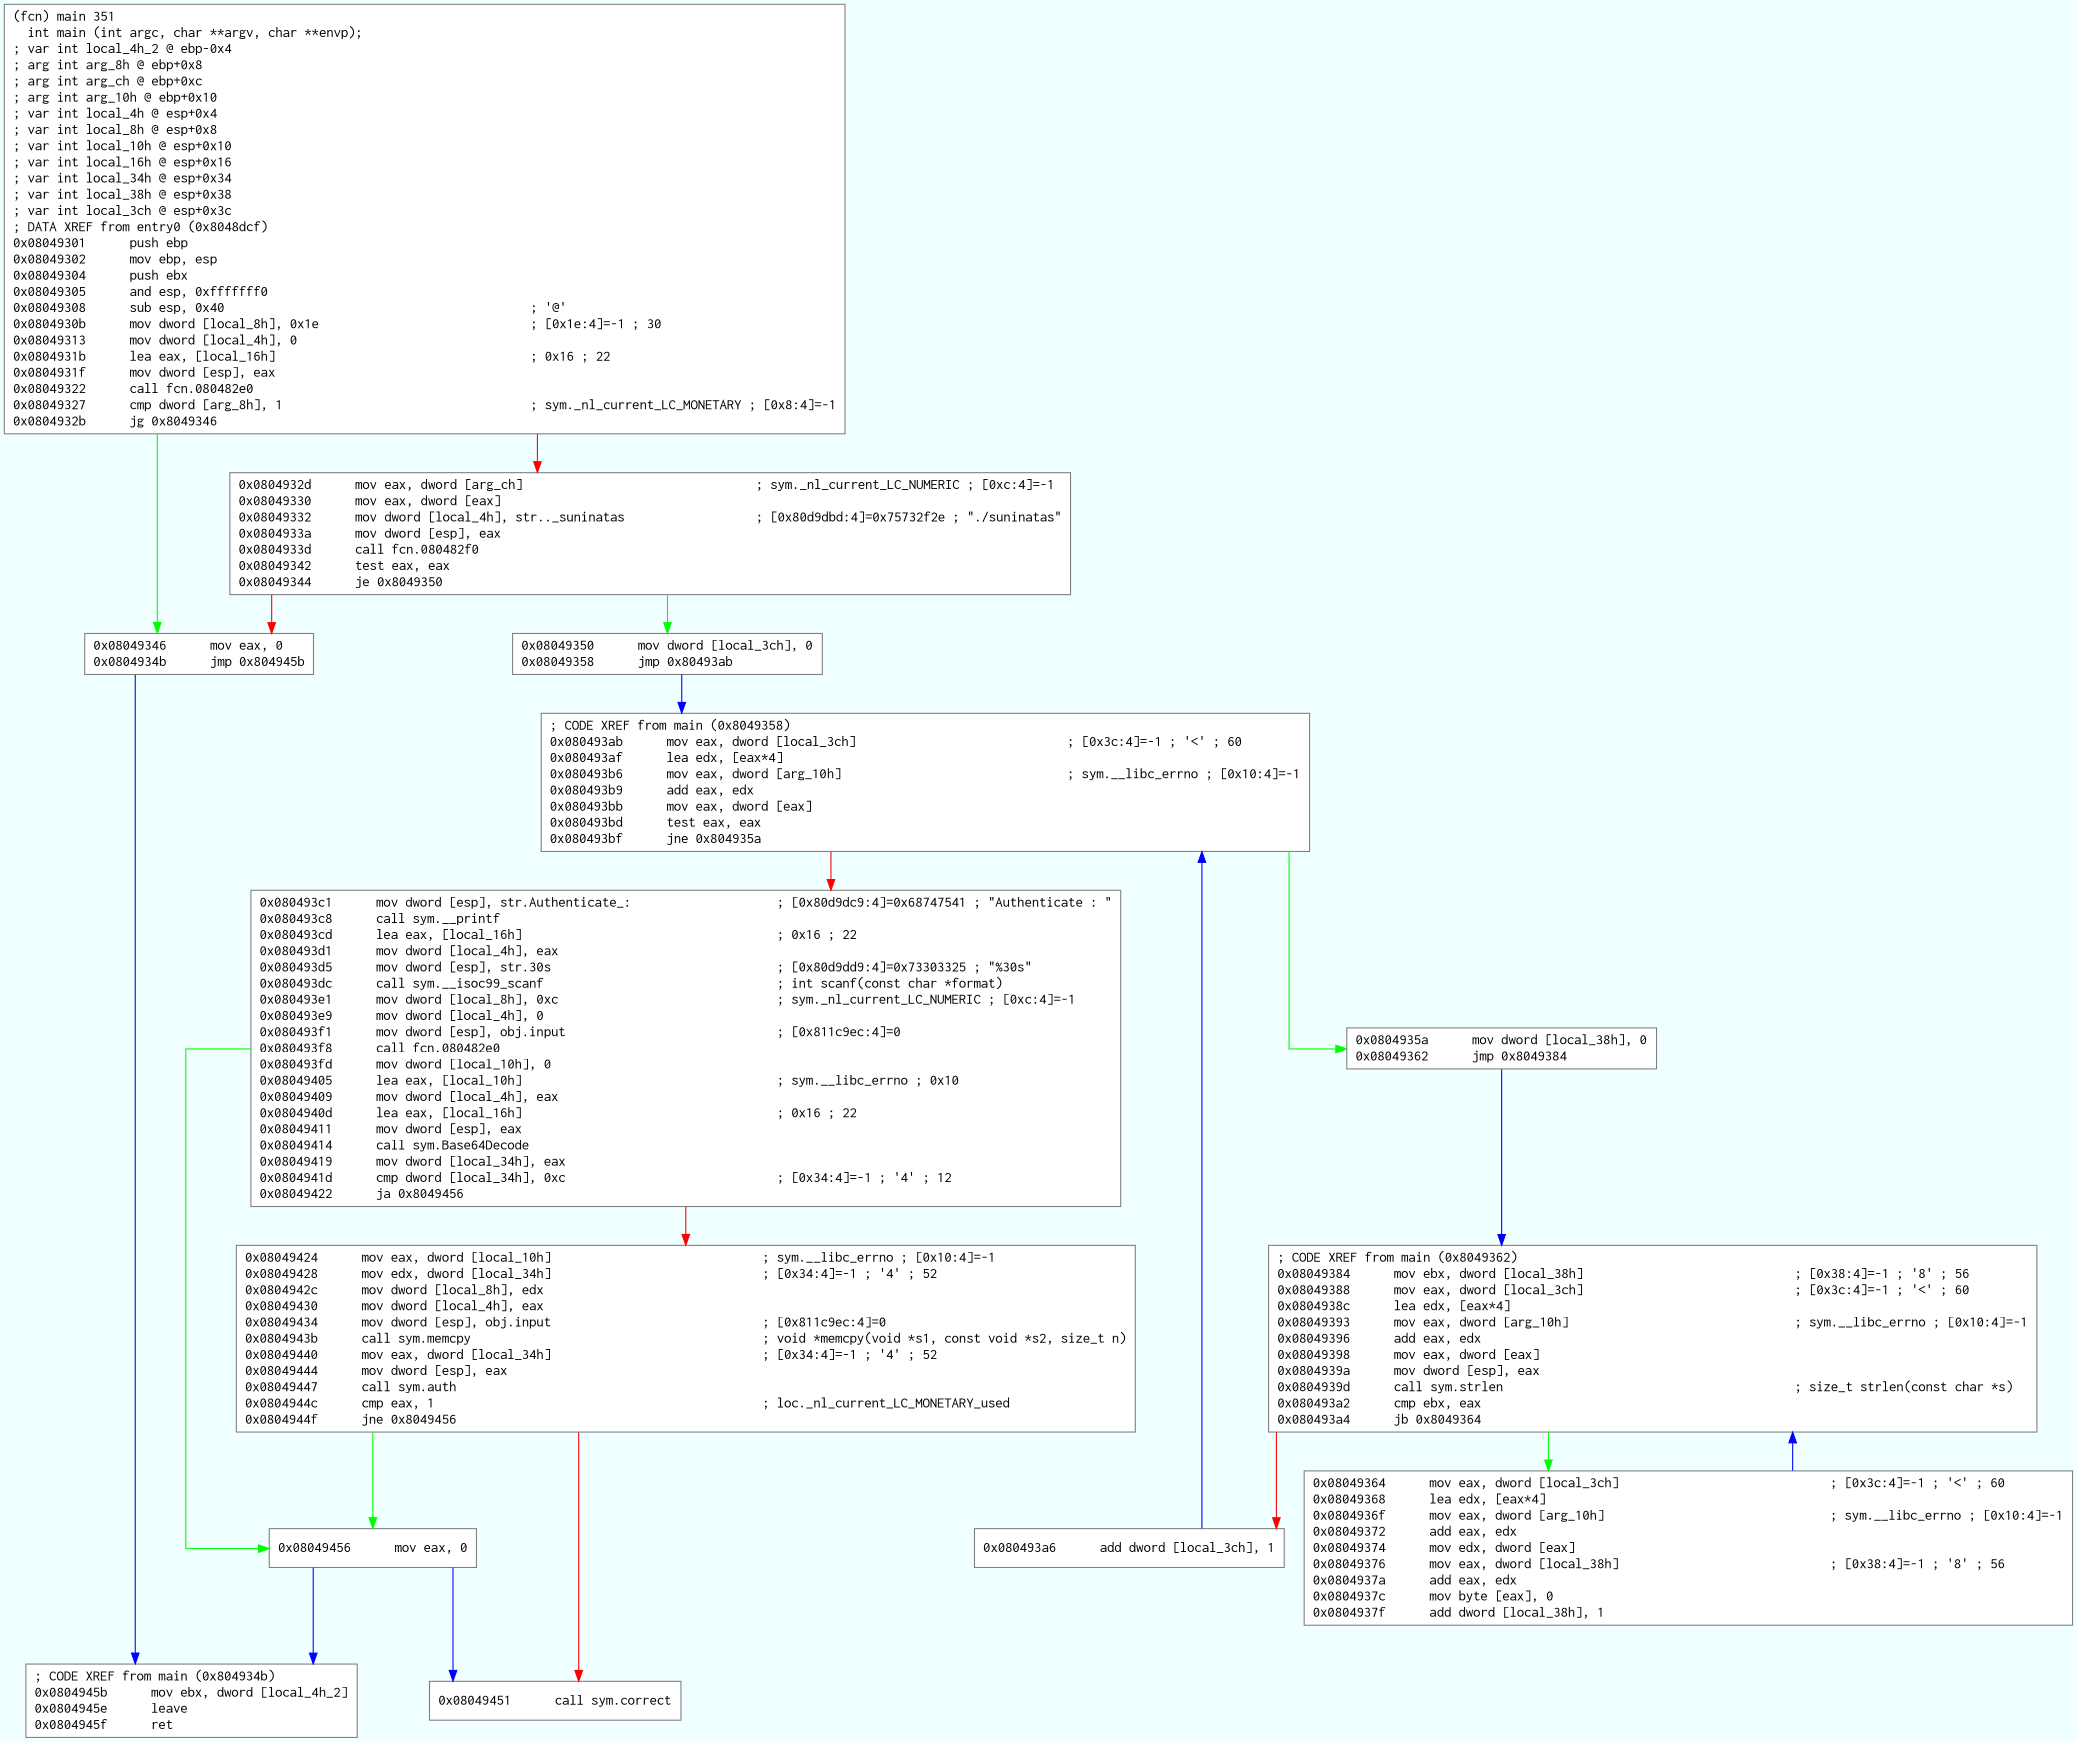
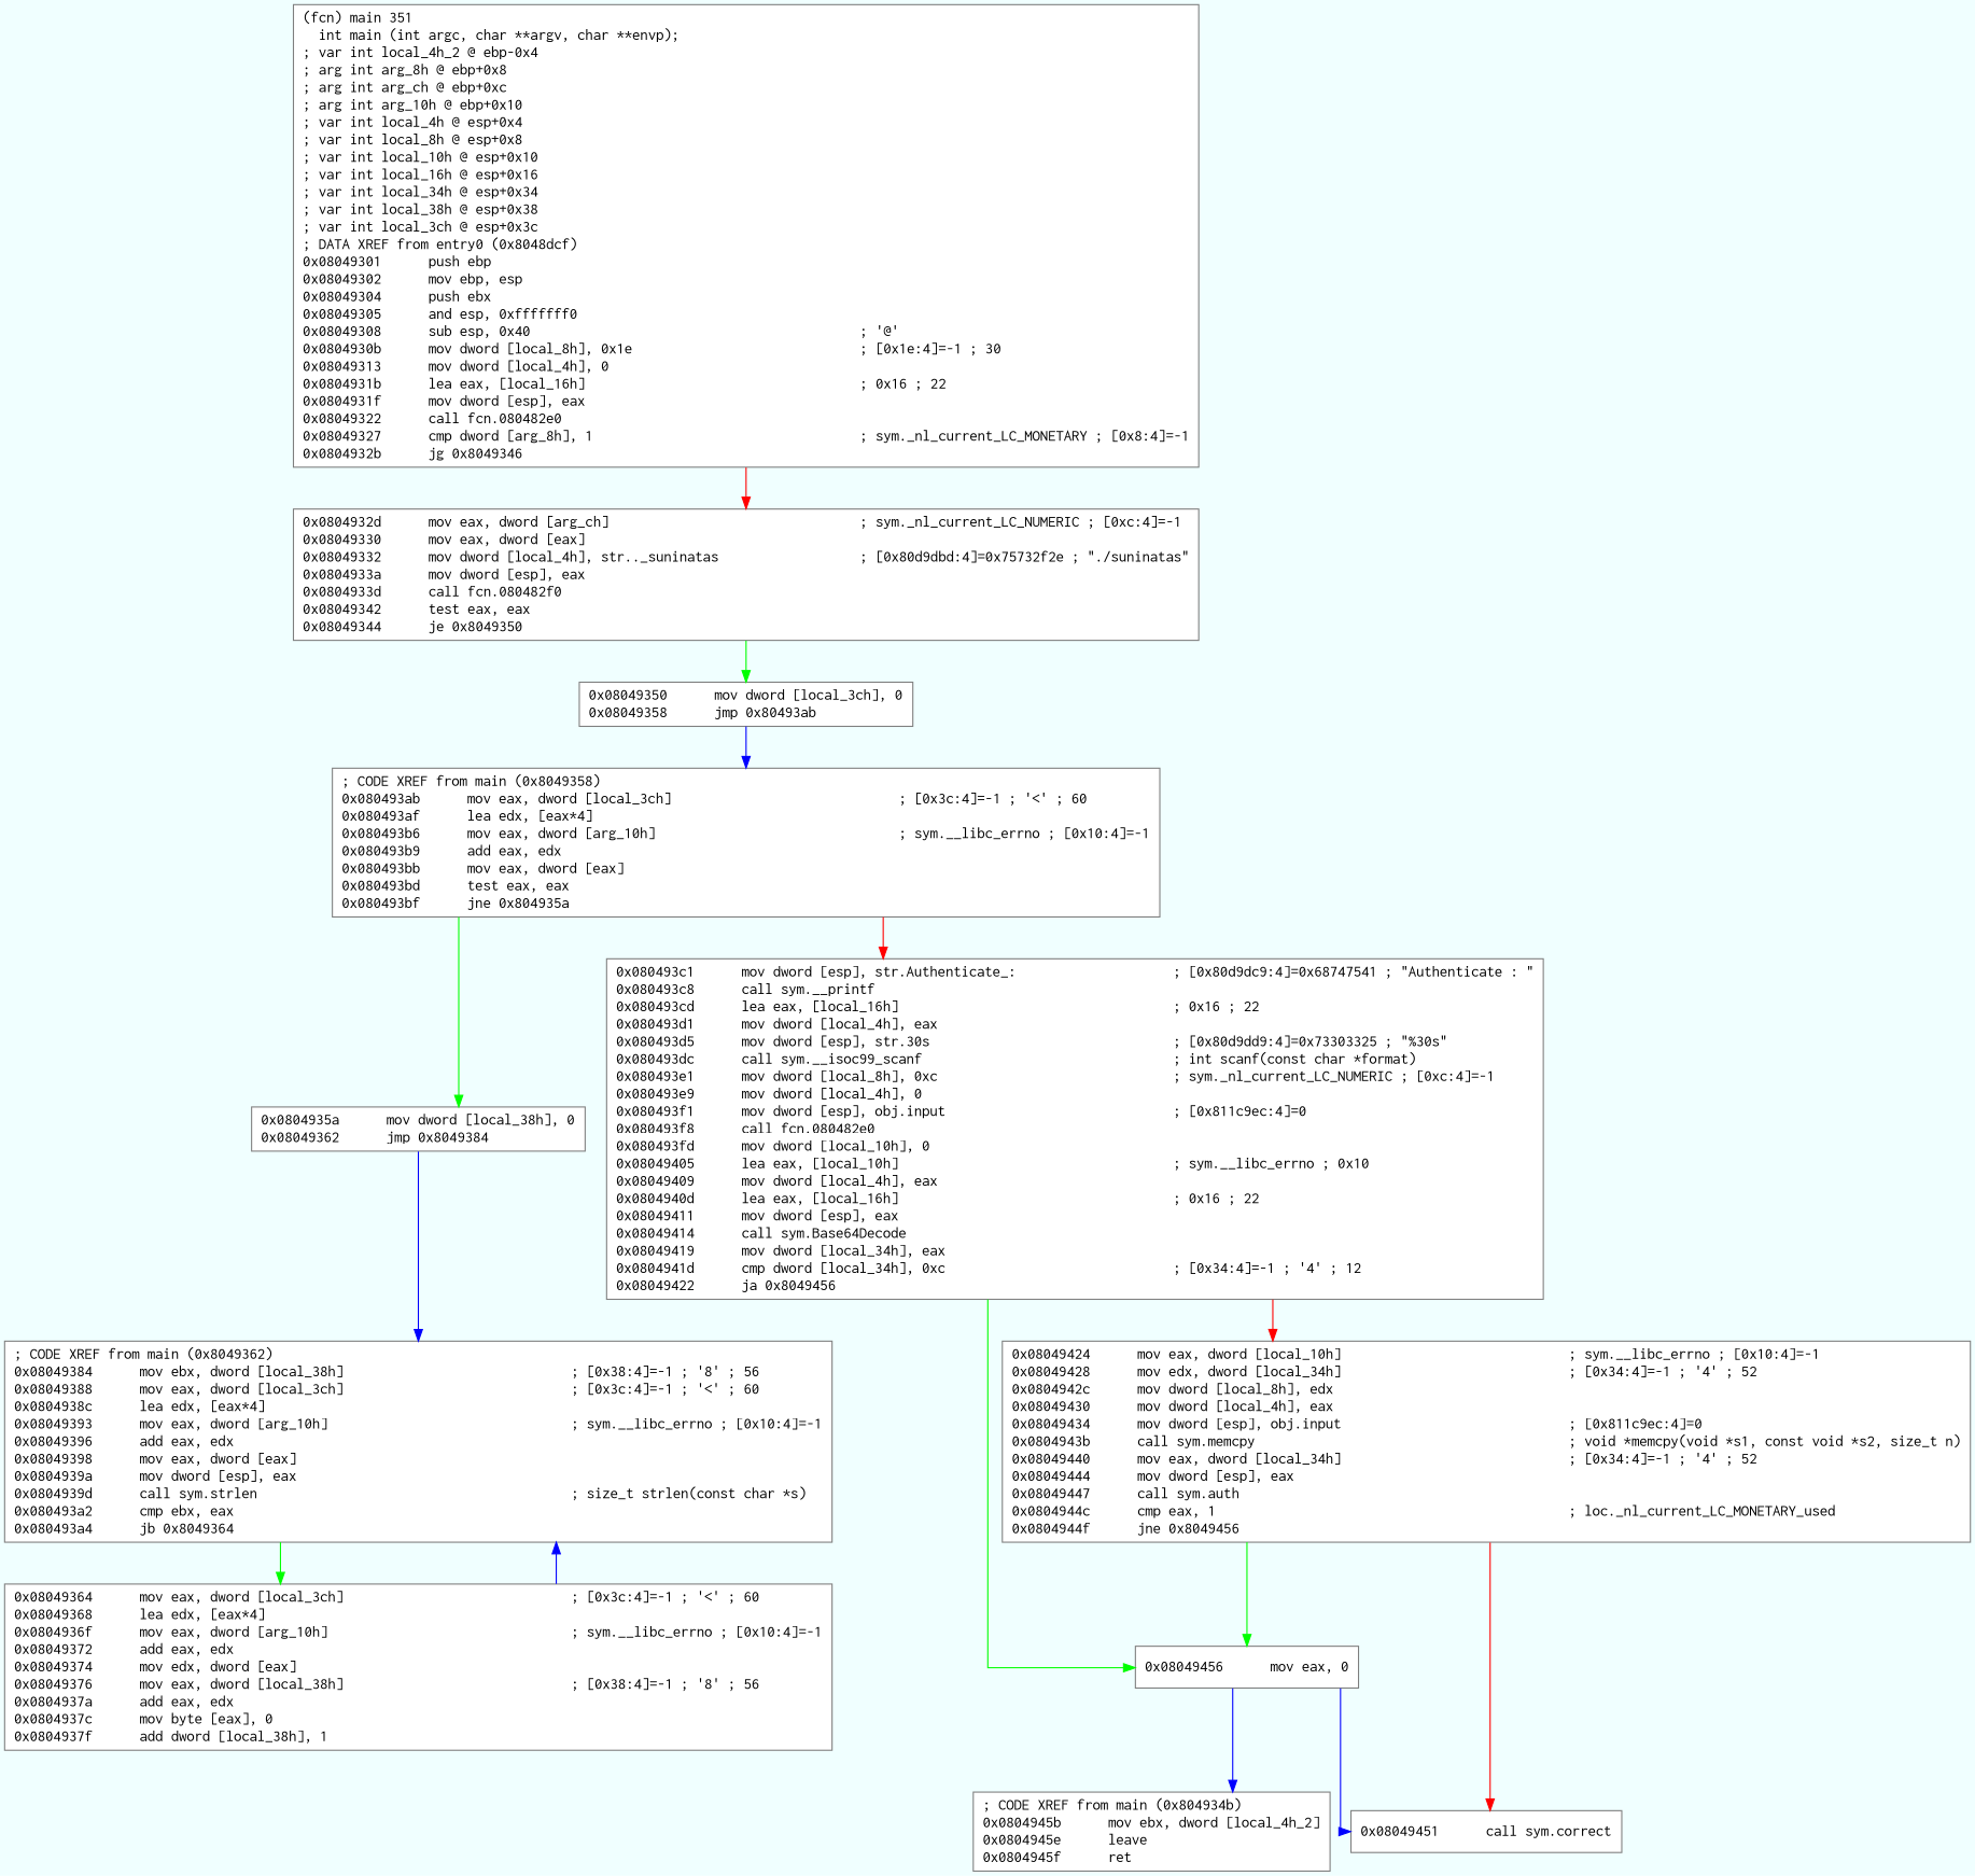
  digraph {
    bgcolor=azure
    fontname=Courier
    fontsize=8
    splines=ortho
    node [color="#7f7f7f" fillcolor=white fontname=Courier shape=box style=filled]
    edge [arrowhead=normal color=blue]
    n1 [label="(fcn) main 351\l  int main (int argc, char **argv, char **envp);\l; var int local_4h_2 @ ebp-0x4\l; arg int arg_8h @ ebp+0x8\l; arg int arg_ch @ ebp+0xc\l; arg int arg_10h @ ebp+0x10\l; var int local_4h @ esp+0x4\l; var int local_8h @ esp+0x8\l; var int local_10h @ esp+0x10\l; var int local_16h @ esp+0x16\l; var int local_34h @ esp+0x34\l; var int local_38h @ esp+0x38\l; var int local_3ch @ esp+0x3c\l; DATA XREF from entry0 (0x8048dcf)\l0x08049301      push ebp\l0x08049302      mov ebp, esp\l0x08049304      push ebx\l0x08049305      and esp, 0xfffffff0\l0x08049308      sub esp, 0x40                                          ; '@'\l0x0804930b      mov dword [local_8h], 0x1e                             ; [0x1e:4]=-1 ; 30\l0x08049313      mov dword [local_4h], 0\l0x0804931b      lea eax, [local_16h]                                   ; 0x16 ; 22\l0x0804931f      mov dword [esp], eax\l0x08049322      call fcn.080482e0\l0x08049327      cmp dword [arg_8h], 1                                  ; sym._nl_current_LC_MONETARY ; [0x8:4]=-1\l0x0804932b      jg 0x8049346\l"]
-   n2 [label="0x08049346      mov eax, 0\l0x0804934b      jmp 0x804945b\l"]
    n3 [label="0x0804932d      mov eax, dword [arg_ch]                                ; sym._nl_current_LC_NUMERIC ; [0xc:4]=-1\l0x08049330      mov eax, dword [eax]\l0x08049332      mov dword [local_4h], str.._suninatas                  ; [0x80d9dbd:4]=0x75732f2e ; \"./suninatas\"\l0x0804933a      mov dword [esp], eax\l0x0804933d      call fcn.080482f0\l0x08049342      test eax, eax\l0x08049344      je 0x8049350\l"]
    n4 [label="; CODE XREF from main (0x804934b)\l0x0804945b      mov ebx, dword [local_4h_2]\l0x0804945e      leave\l0x0804945f      ret\l"]
    n5 [label="0x08049350      mov dword [local_3ch], 0\l0x08049358      jmp 0x80493ab\l"]
    n6 [label="; CODE XREF from main (0x8049358)\l0x080493ab      mov eax, dword [local_3ch]                             ; [0x3c:4]=-1 ; '<' ; 60\l0x080493af      lea edx, [eax*4]\l0x080493b6      mov eax, dword [arg_10h]                               ; sym.__libc_errno ; [0x10:4]=-1\l0x080493b9      add eax, edx\l0x080493bb      mov eax, dword [eax]\l0x080493bd      test eax, eax\l0x080493bf      jne 0x804935a\l"]
    n7 [label="0x0804935a      mov dword [local_38h], 0\l0x08049362      jmp 0x8049384\l"]
    n8 [label="0x080493c1      mov dword [esp], str.Authenticate_:                    ; [0x80d9dc9:4]=0x68747541 ; \"Authenticate : \"\l0x080493c8      call sym.__printf\l0x080493cd      lea eax, [local_16h]                                   ; 0x16 ; 22\l0x080493d1      mov dword [local_4h], eax\l0x080493d5      mov dword [esp], str.30s                               ; [0x80d9dd9:4]=0x73303325 ; \"%30s\"\l0x080493dc      call sym.__isoc99_scanf                                ; int scanf(const char *format)\l0x080493e1      mov dword [local_8h], 0xc                              ; sym._nl_current_LC_NUMERIC ; [0xc:4]=-1\l0x080493e9      mov dword [local_4h], 0\l0x080493f1      mov dword [esp], obj.input                             ; [0x811c9ec:4]=0\l0x080493f8      call fcn.080482e0\l0x080493fd      mov dword [local_10h], 0\l0x08049405      lea eax, [local_10h]                                   ; sym.__libc_errno ; 0x10\l0x08049409      mov dword [local_4h], eax\l0x0804940d      lea eax, [local_16h]                                   ; 0x16 ; 22\l0x08049411      mov dword [esp], eax\l0x08049414      call sym.Base64Decode\l0x08049419      mov dword [local_34h], eax\l0x0804941d      cmp dword [local_34h], 0xc                             ; [0x34:4]=-1 ; '4' ; 12\l0x08049422      ja 0x8049456\l"]
    n9 [label="; CODE XREF from main (0x8049362)\l0x08049384      mov ebx, dword [local_38h]                             ; [0x38:4]=-1 ; '8' ; 56\l0x08049388      mov eax, dword [local_3ch]                             ; [0x3c:4]=-1 ; '<' ; 60\l0x0804938c      lea edx, [eax*4]\l0x08049393      mov eax, dword [arg_10h]                               ; sym.__libc_errno ; [0x10:4]=-1\l0x08049396      add eax, edx\l0x08049398      mov eax, dword [eax]\l0x0804939a      mov dword [esp], eax\l0x0804939d      call sym.strlen                                        ; size_t strlen(const char *s)\l0x080493a2      cmp ebx, eax\l0x080493a4      jb 0x8049364\l"]
    n10 [label="0x08049456      mov eax, 0\l"]
    n11 [label="0x08049424      mov eax, dword [local_10h]                             ; sym.__libc_errno ; [0x10:4]=-1\l0x08049428      mov edx, dword [local_34h]                             ; [0x34:4]=-1 ; '4' ; 52\l0x0804942c      mov dword [local_8h], edx\l0x08049430      mov dword [local_4h], eax\l0x08049434      mov dword [esp], obj.input                             ; [0x811c9ec:4]=0\l0x0804943b      call sym.memcpy                                        ; void *memcpy(void *s1, const void *s2, size_t n)\l0x08049440      mov eax, dword [local_34h]                             ; [0x34:4]=-1 ; '4' ; 52\l0x08049444      mov dword [esp], eax\l0x08049447      call sym.auth\l0x0804944c      cmp eax, 1                                             ; loc._nl_current_LC_MONETARY_used\l0x0804944f      jne 0x8049456\l"]
    n12 [label="0x08049364      mov eax, dword [local_3ch]                             ; [0x3c:4]=-1 ; '<' ; 60\l0x08049368      lea edx, [eax*4]\l0x0804936f      mov eax, dword [arg_10h]                               ; sym.__libc_errno ; [0x10:4]=-1\l0x08049372      add eax, edx\l0x08049374      mov edx, dword [eax]\l0x08049376      mov eax, dword [local_38h]                             ; [0x38:4]=-1 ; '8' ; 56\l0x0804937a      add eax, edx\l0x0804937c      mov byte [eax], 0\l0x0804937f      add dword [local_38h], 1\l"]
-   n13 [label="0x080493a6      add dword [local_3ch], 1\l"]
    n14 [label="0x08049451      call sym.correct\l"]
-   n1 -> n2 [color=green]
    n1 -> n3 [color=red]
-   n2 -> n4
-   n3 -> n2 [color=red]
    n3 -> n5 [color=green]
    n5 -> n6
    n6 -> n7 [color=green]
    n6 -> n8 [color=red]
    n7 -> n9
    n8 -> n10 [color=green]
    n8 -> n11 [color=red]
    n9 -> n12 [color=green]
-   n9 -> n13 [color=red]
    n10 -> n4
    n10 -> n14
    n11 -> n10 [color=green]
    n11 -> n14 [color=red]
    n12 -> n9
-   n13 -> n6
  }
